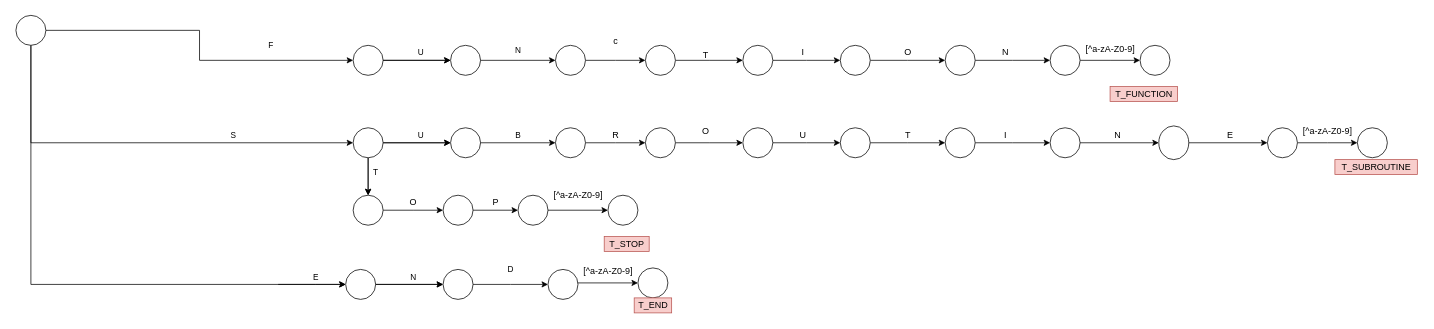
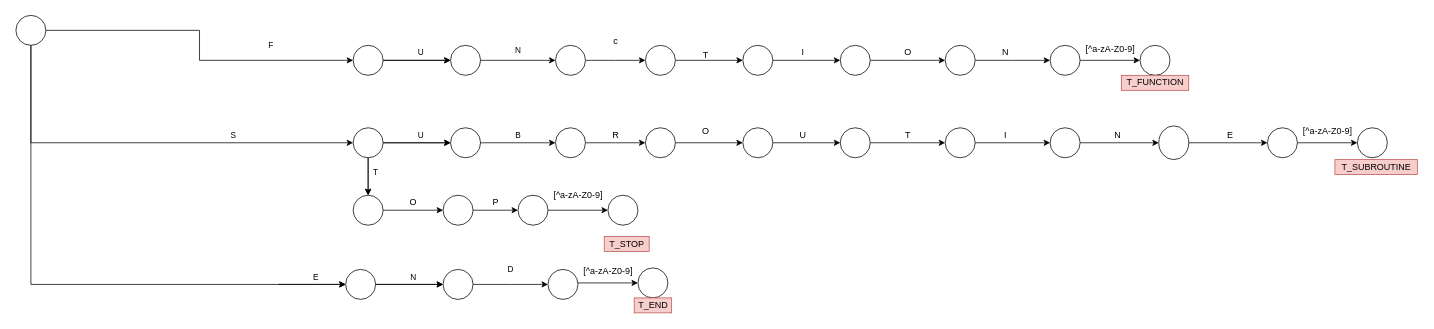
  <mxCell id="0" />
  <mxCell id="1" parent="0" />
  <mxCell id="2" style="edgeStyle=orthogonalEdgeStyle;rounded=0;orthogonalLoop=1;jettySize=auto;html=1;exitX=1;exitY=0.5;exitDx=0;exitDy=0;" parent="1" source="6" edge="1"><mxGeometry relative="1" as="geometry"><mxPoint x="620" y="90" as="targetPoint" /><Array as="points"><mxPoint x="620" y="80" /></Array></mxGeometry></mxCell>
  <mxCell id="3" value="U&lt;br&gt;" style="edgeStyle=orthogonalEdgeStyle;rounded=0;orthogonalLoop=1;jettySize=auto;html=1;exitX=1;exitY=0.5;exitDx=0;exitDy=0;" parent="1" source="4" target="6" edge="1"><mxGeometry x="0.111" y="10" relative="1" as="geometry"><mxPoint as="offset" /></mxGeometry></mxCell>
  <mxCell id="4" value="" style="ellipse;whiteSpace=wrap;html=1;" parent="1" vertex="1"><mxGeometry x="470" y="60" width="40" height="40" as="geometry" /></mxCell>
  <mxCell id="5" value="&lt;br&gt;N" style="edgeStyle=orthogonalEdgeStyle;rounded=0;orthogonalLoop=1;jettySize=auto;html=1;exitX=1;exitY=0.5;exitDx=0;exitDy=0;" parent="1" source="6" edge="1"><mxGeometry y="20" relative="1" as="geometry"><mxPoint x="740" y="80" as="targetPoint" /><Array as="points"><mxPoint x="690" y="80" /><mxPoint x="690" y="80" /></Array><mxPoint as="offset" /></mxGeometry></mxCell>
  <mxCell id="6" value="" style="ellipse;whiteSpace=wrap;html=1;" parent="1" vertex="1"><mxGeometry x="600" y="60" width="40" height="40" as="geometry" /></mxCell>
  <mxCell id="7" style="edgeStyle=orthogonalEdgeStyle;rounded=0;orthogonalLoop=1;jettySize=auto;html=1;exitX=1;exitY=0.5;exitDx=0;exitDy=0;" parent="1" source="4" target="6" edge="1"><mxGeometry relative="1" as="geometry"><mxPoint x="620" y="90" as="targetPoint" /><mxPoint x="510" y="80" as="sourcePoint" /><Array as="points" /></mxGeometry></mxCell>
  <mxCell id="8" style="edgeStyle=orthogonalEdgeStyle;rounded=0;orthogonalLoop=1;jettySize=auto;html=1;exitX=1;exitY=0.5;exitDx=0;exitDy=0;" parent="1" source="9" edge="1"><mxGeometry relative="1" as="geometry"><mxPoint x="860" y="80" as="targetPoint" /></mxGeometry></mxCell>
  <mxCell id="9" value="" style="ellipse;whiteSpace=wrap;html=1;" parent="1" vertex="1"><mxGeometry x="740" y="60" width="40" height="40" as="geometry" /></mxCell>
  <mxCell id="10" style="edgeStyle=orthogonalEdgeStyle;rounded=0;orthogonalLoop=1;jettySize=auto;html=1;exitX=1;exitY=0.5;exitDx=0;exitDy=0;" parent="1" source="11" edge="1"><mxGeometry relative="1" as="geometry"><mxPoint x="990" y="80" as="targetPoint" /></mxGeometry></mxCell>
  <mxCell id="11" value="" style="ellipse;whiteSpace=wrap;html=1;" parent="1" vertex="1"><mxGeometry x="860" y="60" width="40" height="40" as="geometry" /></mxCell>
  <mxCell id="12" value="c&lt;br&gt;" style="text;html=1;align=center;verticalAlign=middle;resizable=0;points=[];autosize=1;" parent="1" vertex="1"><mxGeometry x="810" y="45" width="20" height="20" as="geometry" /></mxCell>
  <mxCell id="13" style="edgeStyle=orthogonalEdgeStyle;rounded=0;orthogonalLoop=1;jettySize=auto;html=1;exitX=1;exitY=0.5;exitDx=0;exitDy=0;" parent="1" source="14" edge="1"><mxGeometry relative="1" as="geometry"><mxPoint x="1120" y="80" as="targetPoint" /></mxGeometry></mxCell>
  <mxCell id="14" value="" style="ellipse;whiteSpace=wrap;html=1;" parent="1" vertex="1"><mxGeometry x="990" y="60" width="40" height="40" as="geometry" /></mxCell>
  <mxCell id="15" value="&lt;br&gt;T&lt;br&gt;" style="text;html=1;align=center;verticalAlign=middle;resizable=0;points=[];autosize=1;" parent="1" vertex="1"><mxGeometry x="930" y="50" width="20" height="30" as="geometry" /></mxCell>
  <mxCell id="16" style="edgeStyle=orthogonalEdgeStyle;rounded=0;orthogonalLoop=1;jettySize=auto;html=1;exitX=1;exitY=0.5;exitDx=0;exitDy=0;" parent="1" source="17" edge="1"><mxGeometry relative="1" as="geometry"><mxPoint x="1260" y="80" as="targetPoint" /></mxGeometry></mxCell>
  <mxCell id="17" value="" style="ellipse;whiteSpace=wrap;html=1;" parent="1" vertex="1"><mxGeometry x="1120" y="60" width="40" height="40" as="geometry" /></mxCell>
  <mxCell id="18" value="I" style="text;html=1;align=center;verticalAlign=middle;resizable=0;points=[];autosize=1;" parent="1" vertex="1"><mxGeometry x="1060" y="60" width="20" height="20" as="geometry" /></mxCell>
  <mxCell id="19" value="O" style="text;html=1;align=center;verticalAlign=middle;resizable=0;points=[];autosize=1;" parent="1" vertex="1"><mxGeometry x="1200" y="60" width="20" height="20" as="geometry" /></mxCell>
  <mxCell id="20" style="edgeStyle=orthogonalEdgeStyle;rounded=0;orthogonalLoop=1;jettySize=auto;html=1;exitX=1;exitY=0.5;exitDx=0;exitDy=0;" parent="1" source="21" edge="1"><mxGeometry relative="1" as="geometry"><mxPoint x="1400" y="80" as="targetPoint" /></mxGeometry></mxCell>
  <mxCell id="21" value="" style="ellipse;whiteSpace=wrap;html=1;" parent="1" vertex="1"><mxGeometry x="1260" y="60" width="40" height="40" as="geometry" /></mxCell>
  <mxCell id="22" value="N&lt;br&gt;" style="text;html=1;align=center;verticalAlign=middle;resizable=0;points=[];autosize=1;" parent="1" vertex="1"><mxGeometry x="1330" y="60" width="20" height="20" as="geometry" /></mxCell>
  <mxCell id="23" style="edgeStyle=orthogonalEdgeStyle;rounded=0;orthogonalLoop=1;jettySize=auto;html=1;exitX=1;exitY=0.5;exitDx=0;exitDy=0;" parent="1" source="24" edge="1"><mxGeometry relative="1" as="geometry"><mxPoint x="1520" y="80" as="targetPoint" /></mxGeometry></mxCell>
  <mxCell id="24" value="" style="ellipse;whiteSpace=wrap;html=1;" parent="1" vertex="1"><mxGeometry x="1400" y="60" width="40" height="40" as="geometry" /></mxCell>
  <mxCell id="25" value="" style="ellipse;whiteSpace=wrap;html=1;" parent="1" vertex="1"><mxGeometry x="1520" y="60" width="40" height="40" as="geometry" /></mxCell>
  <mxCell id="26" value="[^a-zA-Z0-9]" style="text;html=1;align=center;verticalAlign=middle;resizable=0;points=[];autosize=1;" parent="1" vertex="1"><mxGeometry x="1440" y="55" width="80" height="20" as="geometry" /></mxCell>
- <mxCell id="27" value="T_FUNCTION&lt;br&gt;" style="text;html=1;align=center;verticalAlign=middle;resizable=0;points=[];autosize=1;fillColor=#f8cecc;strokeColor=#b85450;" parent="1" vertex="1"><mxGeometry x="1480" y="115" width="90" height="20" as="geometry" /></mxCell>
+ <mxCell id="27" value="T_FUNCTION&lt;br&gt;" style="text;html=1;align=center;verticalAlign=middle;resizable=0;points=[];autosize=1;fillColor=#f8cecc;strokeColor=#b85450;" parent="1" vertex="1"><mxGeometry x="1495" y="100" width="90" height="20" as="geometry" /></mxCell>
  <mxCell id="28" value="F" style="edgeStyle=orthogonalEdgeStyle;rounded=0;orthogonalLoop=1;jettySize=auto;html=1;entryX=0;entryY=0.5;entryDx=0;entryDy=0;" parent="1" source="31" target="4" edge="1"><mxGeometry x="0.511" y="20" relative="1" as="geometry"><mxPoint x="340" y="80" as="targetPoint" /><mxPoint as="offset" /></mxGeometry></mxCell>
  <mxCell id="29" value="S" style="edgeStyle=orthogonalEdgeStyle;rounded=0;orthogonalLoop=1;jettySize=auto;html=1;exitX=0.5;exitY=1;exitDx=0;exitDy=0;entryX=0;entryY=0.5;entryDx=0;entryDy=0;" parent="1" source="31" target="36" edge="1"><mxGeometry x="0.429" y="10" relative="1" as="geometry"><mxPoint x="400" y="190" as="targetPoint" /><Array as="points"><mxPoint x="40" y="190" /></Array><mxPoint as="offset" /></mxGeometry></mxCell>
  <mxCell id="30" style="edgeStyle=orthogonalEdgeStyle;rounded=0;orthogonalLoop=1;jettySize=auto;html=1;entryX=0;entryY=0.5;entryDx=0;entryDy=0;" parent="1" source="31" target="80" edge="1"><mxGeometry relative="1" as="geometry"><Array as="points"><mxPoint x="40" y="40" /><mxPoint x="40" y="379" /></Array></mxGeometry></mxCell>
  <mxCell id="31" value="" style="ellipse;whiteSpace=wrap;html=1;" parent="1" vertex="1"><mxGeometry x="20" y="20" width="40" height="40" as="geometry" /></mxCell>
  <mxCell id="32" style="edgeStyle=orthogonalEdgeStyle;rounded=0;orthogonalLoop=1;jettySize=auto;html=1;exitX=1;exitY=0.5;exitDx=0;exitDy=0;" parent="1" source="38" edge="1"><mxGeometry relative="1" as="geometry"><mxPoint x="620" y="200" as="targetPoint" /><Array as="points"><mxPoint x="620" y="190" /></Array></mxGeometry></mxCell>
  <mxCell id="33" value="U&lt;br&gt;" style="edgeStyle=orthogonalEdgeStyle;rounded=0;orthogonalLoop=1;jettySize=auto;html=1;exitX=1;exitY=0.5;exitDx=0;exitDy=0;" parent="1" source="36" target="38" edge="1"><mxGeometry x="0.111" y="10" relative="1" as="geometry"><mxPoint as="offset" /></mxGeometry></mxCell>
  <mxCell id="34" style="edgeStyle=orthogonalEdgeStyle;rounded=0;orthogonalLoop=1;jettySize=auto;html=1;entryX=0.5;entryY=0;entryDx=0;entryDy=0;" parent="1" source="36" target="67" edge="1"><mxGeometry relative="1" as="geometry" /></mxCell>
  <mxCell id="35" value="T" style="edgeStyle=orthogonalEdgeStyle;rounded=0;orthogonalLoop=1;jettySize=auto;html=1;" parent="1" source="36" target="67" edge="1"><mxGeometry x="-0.2" y="10" relative="1" as="geometry"><mxPoint as="offset" /></mxGeometry></mxCell>
  <mxCell id="36" value="" style="ellipse;whiteSpace=wrap;html=1;" parent="1" vertex="1"><mxGeometry x="470" y="170" width="40" height="40" as="geometry" /></mxCell>
  <mxCell id="37" value="B" style="edgeStyle=orthogonalEdgeStyle;rounded=0;orthogonalLoop=1;jettySize=auto;html=1;exitX=1;exitY=0.5;exitDx=0;exitDy=0;" parent="1" source="38" edge="1"><mxGeometry y="10" relative="1" as="geometry"><mxPoint x="740" y="190" as="targetPoint" /><Array as="points"><mxPoint x="690" y="190" /><mxPoint x="690" y="190" /></Array><mxPoint as="offset" /></mxGeometry></mxCell>
  <mxCell id="38" value="" style="ellipse;whiteSpace=wrap;html=1;" parent="1" vertex="1"><mxGeometry x="600" y="170" width="40" height="40" as="geometry" /></mxCell>
  <mxCell id="39" style="edgeStyle=orthogonalEdgeStyle;rounded=0;orthogonalLoop=1;jettySize=auto;html=1;exitX=1;exitY=0.5;exitDx=0;exitDy=0;" parent="1" source="36" target="38" edge="1"><mxGeometry relative="1" as="geometry"><mxPoint x="620" y="200" as="targetPoint" /><mxPoint x="510" y="190" as="sourcePoint" /><Array as="points" /></mxGeometry></mxCell>
  <mxCell id="40" style="edgeStyle=orthogonalEdgeStyle;rounded=0;orthogonalLoop=1;jettySize=auto;html=1;exitX=1;exitY=0.5;exitDx=0;exitDy=0;" parent="1" source="41" edge="1"><mxGeometry relative="1" as="geometry"><mxPoint x="860" y="190" as="targetPoint" /></mxGeometry></mxCell>
  <mxCell id="41" value="" style="ellipse;whiteSpace=wrap;html=1;" parent="1" vertex="1"><mxGeometry x="740" y="170" width="40" height="40" as="geometry" /></mxCell>
  <mxCell id="42" style="edgeStyle=orthogonalEdgeStyle;rounded=0;orthogonalLoop=1;jettySize=auto;html=1;exitX=1;exitY=0.5;exitDx=0;exitDy=0;" parent="1" source="43" edge="1"><mxGeometry relative="1" as="geometry"><mxPoint x="990" y="190" as="targetPoint" /></mxGeometry></mxCell>
  <mxCell id="43" value="" style="ellipse;whiteSpace=wrap;html=1;" parent="1" vertex="1"><mxGeometry x="860" y="170" width="40" height="40" as="geometry" /></mxCell>
  <mxCell id="44" value="R" style="text;html=1;align=center;verticalAlign=middle;resizable=0;points=[];autosize=1;" parent="1" vertex="1"><mxGeometry x="810" y="170" width="20" height="20" as="geometry" /></mxCell>
  <mxCell id="45" style="edgeStyle=orthogonalEdgeStyle;rounded=0;orthogonalLoop=1;jettySize=auto;html=1;exitX=1;exitY=0.5;exitDx=0;exitDy=0;" parent="1" source="46" edge="1"><mxGeometry relative="1" as="geometry"><mxPoint x="1120" y="190" as="targetPoint" /></mxGeometry></mxCell>
  <mxCell id="46" value="" style="ellipse;whiteSpace=wrap;html=1;" parent="1" vertex="1"><mxGeometry x="990" y="170" width="40" height="40" as="geometry" /></mxCell>
  <mxCell id="47" value="O" style="text;html=1;align=center;verticalAlign=middle;resizable=0;points=[];autosize=1;" parent="1" vertex="1"><mxGeometry x="930" y="165" width="20" height="20" as="geometry" /></mxCell>
  <mxCell id="48" style="edgeStyle=orthogonalEdgeStyle;rounded=0;orthogonalLoop=1;jettySize=auto;html=1;exitX=1;exitY=0.5;exitDx=0;exitDy=0;" parent="1" source="49" edge="1"><mxGeometry relative="1" as="geometry"><mxPoint x="1260" y="190" as="targetPoint" /></mxGeometry></mxCell>
  <mxCell id="49" value="" style="ellipse;whiteSpace=wrap;html=1;" parent="1" vertex="1"><mxGeometry x="1120" y="170" width="40" height="40" as="geometry" /></mxCell>
  <mxCell id="50" value="U" style="text;html=1;align=center;verticalAlign=middle;resizable=0;points=[];autosize=1;" parent="1" vertex="1"><mxGeometry x="1060" y="170" width="20" height="20" as="geometry" /></mxCell>
  <mxCell id="51" value="T" style="text;html=1;align=center;verticalAlign=middle;resizable=0;points=[];autosize=1;" parent="1" vertex="1"><mxGeometry x="1200" y="170" width="20" height="20" as="geometry" /></mxCell>
  <mxCell id="52" style="edgeStyle=orthogonalEdgeStyle;rounded=0;orthogonalLoop=1;jettySize=auto;html=1;exitX=1;exitY=0.5;exitDx=0;exitDy=0;" parent="1" source="53" edge="1"><mxGeometry relative="1" as="geometry"><mxPoint x="1400" y="190" as="targetPoint" /></mxGeometry></mxCell>
  <mxCell id="53" value="" style="ellipse;whiteSpace=wrap;html=1;" parent="1" vertex="1"><mxGeometry x="1260" y="170" width="40" height="40" as="geometry" /></mxCell>
  <mxCell id="54" value="I" style="text;html=1;align=center;verticalAlign=middle;resizable=0;points=[];autosize=1;" parent="1" vertex="1"><mxGeometry x="1330" y="170" width="20" height="20" as="geometry" /></mxCell>
  <mxCell id="55" style="edgeStyle=orthogonalEdgeStyle;rounded=0;orthogonalLoop=1;jettySize=auto;html=1;exitX=1;exitY=0.5;exitDx=0;exitDy=0;" parent="1" source="56" edge="1"><mxGeometry relative="1" as="geometry"><mxPoint x="1810" y="190" as="targetPoint" /></mxGeometry></mxCell>
  <mxCell id="56" value="" style="ellipse;whiteSpace=wrap;html=1;" parent="1" vertex="1"><mxGeometry x="1690" y="170" width="40" height="40" as="geometry" /></mxCell>
  <mxCell id="57" value="" style="ellipse;whiteSpace=wrap;html=1;" parent="1" vertex="1"><mxGeometry x="1810" y="170" width="40" height="40" as="geometry" /></mxCell>
  <mxCell id="58" value="[^a-zA-Z0-9]" style="text;html=1;align=center;verticalAlign=middle;resizable=0;points=[];autosize=1;" parent="1" vertex="1"><mxGeometry x="1730" y="165" width="80" height="20" as="geometry" /></mxCell>
  <mxCell id="59" value="T_SUBROUTINE&lt;br&gt;" style="text;html=1;align=center;verticalAlign=middle;resizable=0;points=[];autosize=1;fillColor=#f8cecc;strokeColor=#b85450;" parent="1" vertex="1"><mxGeometry x="1780" y="212.5" width="110" height="20" as="geometry" /></mxCell>
  <mxCell id="60" style="edgeStyle=orthogonalEdgeStyle;rounded=0;orthogonalLoop=1;jettySize=auto;html=1;entryX=0;entryY=0.5;entryDx=0;entryDy=0;" parent="1" source="63" target="56" edge="1"><mxGeometry relative="1" as="geometry" /></mxCell>
  <mxCell id="61" value="" style="ellipse;whiteSpace=wrap;html=1;" parent="1" vertex="1"><mxGeometry x="1400" y="170" width="40" height="40" as="geometry" /></mxCell>
  <mxCell id="62" value="N" style="text;html=1;align=center;verticalAlign=middle;resizable=0;points=[];autosize=1;" parent="1" vertex="1"><mxGeometry x="1480" y="170" width="20" height="20" as="geometry" /></mxCell>
  <mxCell id="63" value="" style="ellipse;whiteSpace=wrap;html=1;" parent="1" vertex="1"><mxGeometry x="1545" y="167.5" width="40" height="45" as="geometry" /></mxCell>
  <mxCell id="64" style="edgeStyle=orthogonalEdgeStyle;rounded=0;orthogonalLoop=1;jettySize=auto;html=1;entryX=0;entryY=0.5;entryDx=0;entryDy=0;" parent="1" source="61" target="63" edge="1"><mxGeometry relative="1" as="geometry"><mxPoint x="1440" y="190" as="sourcePoint" /><mxPoint x="1670" y="190" as="targetPoint" /></mxGeometry></mxCell>
  <mxCell id="65" value="E" style="text;html=1;align=center;verticalAlign=middle;resizable=0;points=[];autosize=1;" parent="1" vertex="1"><mxGeometry x="1630" y="170" width="20" height="20" as="geometry" /></mxCell>
  <mxCell id="66" style="edgeStyle=orthogonalEdgeStyle;rounded=0;orthogonalLoop=1;jettySize=auto;html=1;" parent="1" source="67" edge="1"><mxGeometry relative="1" as="geometry"><mxPoint x="590" y="280" as="targetPoint" /></mxGeometry></mxCell>
  <mxCell id="67" value="" style="ellipse;whiteSpace=wrap;html=1;" parent="1" vertex="1"><mxGeometry x="470" y="260" width="40" height="40" as="geometry" /></mxCell>
  <mxCell id="68" style="edgeStyle=orthogonalEdgeStyle;rounded=0;orthogonalLoop=1;jettySize=auto;html=1;exitX=1;exitY=0.5;exitDx=0;exitDy=0;entryX=0;entryY=0.5;entryDx=0;entryDy=0;" parent="1" source="69" target="71" edge="1"><mxGeometry relative="1" as="geometry" /></mxCell>
  <mxCell id="69" value="" style="ellipse;whiteSpace=wrap;html=1;" parent="1" vertex="1"><mxGeometry x="590" y="260" width="40" height="40" as="geometry" /></mxCell>
  <mxCell id="70" style="edgeStyle=orthogonalEdgeStyle;rounded=0;orthogonalLoop=1;jettySize=auto;html=1;exitX=1;exitY=0.5;exitDx=0;exitDy=0;entryX=0;entryY=0.5;entryDx=0;entryDy=0;" parent="1" source="71" target="72" edge="1"><mxGeometry relative="1" as="geometry" /></mxCell>
  <mxCell id="71" value="" style="ellipse;whiteSpace=wrap;html=1;" parent="1" vertex="1"><mxGeometry x="690" y="260" width="40" height="40" as="geometry" /></mxCell>
  <mxCell id="72" value="" style="ellipse;whiteSpace=wrap;html=1;" parent="1" vertex="1"><mxGeometry x="810" y="260" width="40" height="40" as="geometry" /></mxCell>
  <mxCell id="73" value="O" style="text;html=1;align=center;verticalAlign=middle;resizable=0;points=[];autosize=1;" parent="1" vertex="1"><mxGeometry x="540" y="260" width="20" height="20" as="geometry" /></mxCell>
  <mxCell id="74" value="P" style="text;html=1;align=center;verticalAlign=middle;resizable=0;points=[];autosize=1;" parent="1" vertex="1"><mxGeometry x="650" y="260" width="20" height="20" as="geometry" /></mxCell>
  <mxCell id="75" value="[^a-zA-Z0-9]" style="text;html=1;align=center;verticalAlign=middle;resizable=0;points=[];autosize=1;" parent="1" vertex="1"><mxGeometry x="730" y="250" width="80" height="20" as="geometry" /></mxCell>
  <mxCell id="76" value="T_STOP&lt;br&gt;" style="text;html=1;align=center;verticalAlign=middle;resizable=0;points=[];autosize=1;fillColor=#f8cecc;strokeColor=#b85450;" parent="1" vertex="1"><mxGeometry x="805" y="315" width="60" height="20" as="geometry" /></mxCell>
  <mxCell id="77" value="E" style="edgeStyle=orthogonalEdgeStyle;rounded=0;orthogonalLoop=1;jettySize=auto;html=1;" parent="1" target="80" edge="1"><mxGeometry x="0.111" y="10" relative="1" as="geometry"><Array as="points"><mxPoint x="420" y="379" /><mxPoint x="420" y="379" /></Array><mxPoint as="offset" /><mxPoint x="370" y="379" as="sourcePoint" /></mxGeometry></mxCell>
  <mxCell id="78" style="edgeStyle=orthogonalEdgeStyle;rounded=0;orthogonalLoop=1;jettySize=auto;html=1;exitX=1;exitY=0.5;exitDx=0;exitDy=0;" parent="1" source="82" edge="1"><mxGeometry relative="1" as="geometry"><mxPoint x="610" y="389" as="targetPoint" /><Array as="points"><mxPoint x="610" y="379" /></Array></mxGeometry></mxCell>
  <mxCell id="79" value="N" style="edgeStyle=orthogonalEdgeStyle;rounded=0;orthogonalLoop=1;jettySize=auto;html=1;exitX=1;exitY=0.5;exitDx=0;exitDy=0;" parent="1" source="80" target="82" edge="1"><mxGeometry x="0.111" y="10" relative="1" as="geometry"><mxPoint as="offset" /></mxGeometry></mxCell>
  <mxCell id="80" value="" style="ellipse;whiteSpace=wrap;html=1;" parent="1" vertex="1"><mxGeometry x="460" y="359" width="40" height="40" as="geometry" /></mxCell>
  <mxCell id="81" value="D" style="edgeStyle=orthogonalEdgeStyle;rounded=0;orthogonalLoop=1;jettySize=auto;html=1;exitX=1;exitY=0.5;exitDx=0;exitDy=0;" parent="1" source="82" edge="1"><mxGeometry y="20" relative="1" as="geometry"><mxPoint x="730" y="379" as="targetPoint" /><Array as="points"><mxPoint x="680" y="379" /><mxPoint x="680" y="379" /></Array><mxPoint as="offset" /></mxGeometry></mxCell>
  <mxCell id="82" value="" style="ellipse;whiteSpace=wrap;html=1;" parent="1" vertex="1"><mxGeometry x="590" y="359" width="40" height="40" as="geometry" /></mxCell>
  <mxCell id="83" style="edgeStyle=orthogonalEdgeStyle;rounded=0;orthogonalLoop=1;jettySize=auto;html=1;exitX=1;exitY=0.5;exitDx=0;exitDy=0;" parent="1" source="80" target="82" edge="1"><mxGeometry relative="1" as="geometry"><mxPoint x="610" y="389" as="targetPoint" /><mxPoint x="500" y="379" as="sourcePoint" /><Array as="points" /></mxGeometry></mxCell>
  <mxCell id="84" value="" style="ellipse;whiteSpace=wrap;html=1;" parent="1" vertex="1"><mxGeometry x="730" y="359" width="40" height="40" as="geometry" /></mxCell>
  <mxCell id="85" style="edgeStyle=orthogonalEdgeStyle;rounded=0;orthogonalLoop=1;jettySize=auto;html=1;exitX=1;exitY=0.5;exitDx=0;exitDy=0;" parent="1" edge="1"><mxGeometry relative="1" as="geometry"><mxPoint x="850" y="377" as="targetPoint" /><mxPoint x="770" y="377" as="sourcePoint" /></mxGeometry></mxCell>
  <mxCell id="86" value="" style="ellipse;whiteSpace=wrap;html=1;" parent="1" vertex="1"><mxGeometry x="850" y="357" width="40" height="40" as="geometry" /></mxCell>
  <mxCell id="87" value="[^a-zA-Z0-9]" style="text;html=1;align=center;verticalAlign=middle;resizable=0;points=[];autosize=1;" parent="1" vertex="1"><mxGeometry x="770" y="352" width="80" height="20" as="geometry" /></mxCell>
  <mxCell id="88" value="T_END" style="text;html=1;align=center;verticalAlign=middle;resizable=0;points=[];autosize=1;fillColor=#f8cecc;strokeColor=#b85450;" parent="1" vertex="1"><mxGeometry x="845" y="397" width="50" height="20" as="geometry" /></mxCell>
